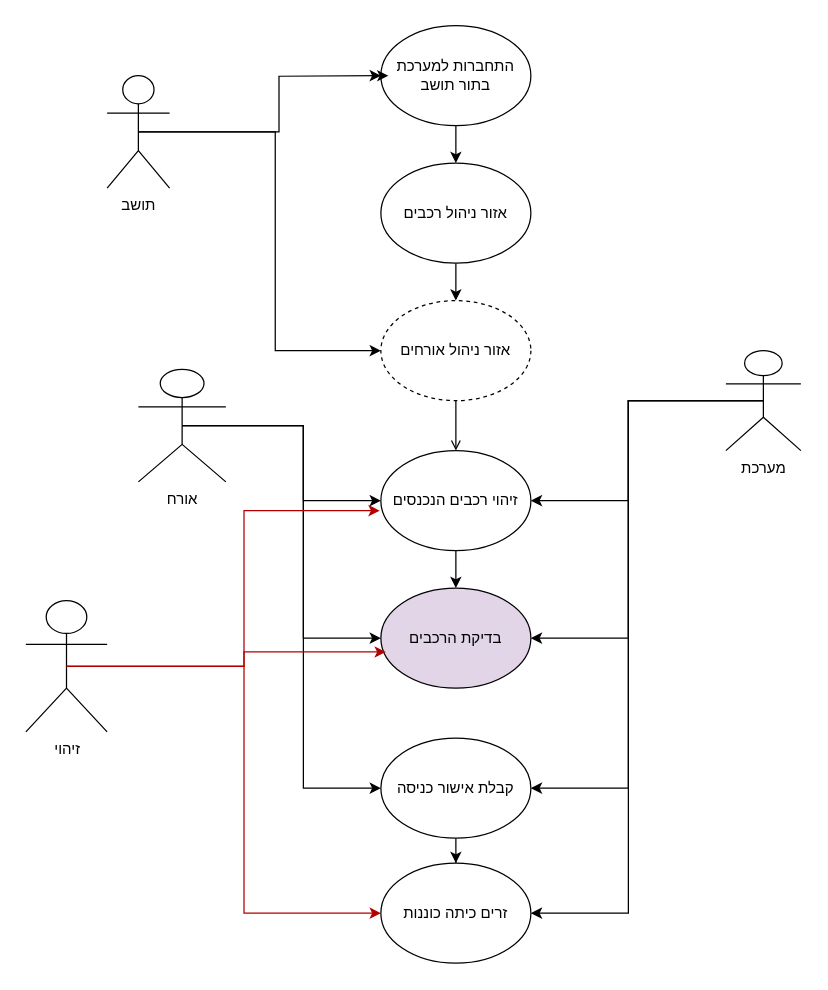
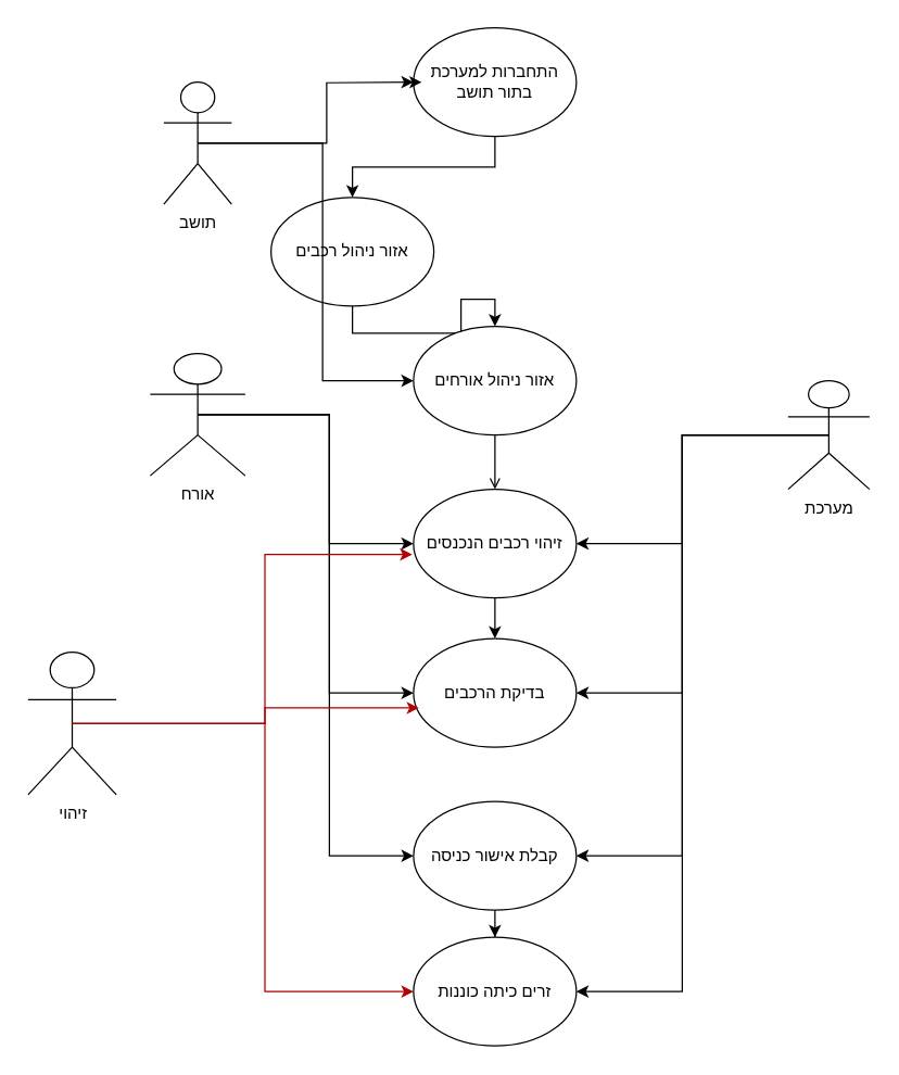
  <mxCell id="0" />
  <mxCell id="1" parent="0" />
  <mxCell id="2" value="" style="edgeStyle=orthogonalEdgeStyle;rounded=0;orthogonalLoop=1;jettySize=auto;html=1;" edge="1" parent="1" source="3" target="5"><mxGeometry relative="1" as="geometry" /></mxCell>
  <mxCell id="3" value="התחברות למערכת בתור תושב" style="ellipse;whiteSpace=wrap;html=1;" vertex="1" parent="1"><mxGeometry x="304" y="20" width="120" height="80" as="geometry" /></mxCell>
  <mxCell id="4" value="" style="edgeStyle=orthogonalEdgeStyle;rounded=0;orthogonalLoop=1;jettySize=auto;html=1;" edge="1" parent="1" source="5" target="7"><mxGeometry relative="1" as="geometry" /></mxCell>
- <mxCell id="5" value="אזור ניהול רכבים" style="ellipse;whiteSpace=wrap;html=1;" vertex="1" parent="1"><mxGeometry x="304" y="130" width="120" height="80" as="geometry" /></mxCell>
+ <mxCell id="5" value="אזור ניהול רכבים" style="ellipse;whiteSpace=wrap;html=1;" vertex="1" parent="1"><mxGeometry x="199" y="145" width="120" height="80" as="geometry" /></mxCell>
  <mxCell id="6" value="" style="edgeStyle=orthogonalEdgeStyle;rounded=0;orthogonalLoop=1;jettySize=auto;html=1;endArrow=open;" edge="1" parent="1" source="7" target="9"><mxGeometry relative="1" as="geometry" /></mxCell>
- <mxCell id="7" value="אזור ניהול אורחים" style="ellipse;whiteSpace=wrap;html=1;dashed=1;" vertex="1" parent="1"><mxGeometry x="304" y="240" width="120" height="80" as="geometry" /></mxCell>
+ <mxCell id="7" value="אזור ניהול אורחים" style="ellipse;whiteSpace=wrap;html=1;" vertex="1" parent="1"><mxGeometry x="304" y="240" width="120" height="80" as="geometry" /></mxCell>
  <mxCell id="8" value="" style="edgeStyle=orthogonalEdgeStyle;rounded=0;orthogonalLoop=1;jettySize=auto;html=1;" edge="1" parent="1" source="9" target="10"><mxGeometry relative="1" as="geometry" /></mxCell>
  <mxCell id="9" value="זיהוי רכבים הנכנסים" style="ellipse;whiteSpace=wrap;html=1;" vertex="1" parent="1"><mxGeometry x="304" y="360" width="120" height="80" as="geometry" /></mxCell>
- <mxCell id="10" value="בדיקת הרכבים" style="ellipse;whiteSpace=wrap;html=1;fillColor=#e1d5e7;" vertex="1" parent="1"><mxGeometry x="304" y="470" width="120" height="80" as="geometry" /></mxCell>
+ <mxCell id="10" value="בדיקת הרכבים" style="ellipse;whiteSpace=wrap;html=1;" vertex="1" parent="1"><mxGeometry x="304" y="470" width="120" height="80" as="geometry" /></mxCell>
  <mxCell id="11" value="" style="edgeStyle=orthogonalEdgeStyle;rounded=0;orthogonalLoop=1;jettySize=auto;html=1;" edge="1" parent="1" source="12" target="28"><mxGeometry relative="1" as="geometry" /></mxCell>
  <mxCell id="12" value="קבלת אישור כניסה" style="ellipse;whiteSpace=wrap;html=1;" vertex="1" parent="1"><mxGeometry x="304" y="590" width="120" height="80" as="geometry" /></mxCell>
  <mxCell id="13" style="edgeStyle=orthogonalEdgeStyle;rounded=0;orthogonalLoop=1;jettySize=auto;html=1;entryX=0;entryY=0.5;entryDx=0;entryDy=0;" edge="1" parent="1" target="3"><mxGeometry relative="1" as="geometry"><mxPoint x="300" y="60" as="sourcePoint" /></mxGeometry></mxCell>
  <mxCell id="14" style="edgeStyle=orthogonalEdgeStyle;rounded=0;orthogonalLoop=1;jettySize=auto;html=1;exitX=0.5;exitY=0.5;exitDx=0;exitDy=0;exitPerimeter=0;" edge="1" parent="1" source="16"><mxGeometry relative="1" as="geometry"><mxPoint x="310" y="60" as="targetPoint" /></mxGeometry></mxCell>
  <mxCell id="15" style="edgeStyle=orthogonalEdgeStyle;rounded=0;orthogonalLoop=1;jettySize=auto;html=1;exitX=0.5;exitY=0.5;exitDx=0;exitDy=0;exitPerimeter=0;entryX=0;entryY=0.5;entryDx=0;entryDy=0;" edge="1" parent="1" source="16" target="7"><mxGeometry relative="1" as="geometry" /></mxCell>
- <mxCell id="16" value="תושב" style="shape=umlActor;verticalLabelPosition=bottom;verticalAlign=top;html=1;outlineConnect=0;" vertex="1" parent="1"><mxGeometry x="85" y="60" width="50" height="90" as="geometry" /></mxCell>
+ <mxCell id="16" value="תושב" style="shape=umlActor;verticalLabelPosition=bottom;verticalAlign=top;html=1;outlineConnect=0;" vertex="1" parent="1"><mxGeometry x="120" y="60" width="50" height="90" as="geometry" /></mxCell>
  <mxCell id="17" style="edgeStyle=orthogonalEdgeStyle;rounded=0;orthogonalLoop=1;jettySize=auto;html=1;exitX=0.5;exitY=0.5;exitDx=0;exitDy=0;exitPerimeter=0;entryX=0;entryY=0.5;entryDx=0;entryDy=0;" edge="1" parent="1" source="20" target="9"><mxGeometry relative="1" as="geometry" /></mxCell>
  <mxCell id="18" style="edgeStyle=orthogonalEdgeStyle;rounded=0;orthogonalLoop=1;jettySize=auto;html=1;exitX=0.5;exitY=0.5;exitDx=0;exitDy=0;exitPerimeter=0;entryX=0;entryY=0.5;entryDx=0;entryDy=0;" edge="1" parent="1" source="20" target="12"><mxGeometry relative="1" as="geometry" /></mxCell>
  <mxCell id="19" style="edgeStyle=orthogonalEdgeStyle;rounded=0;orthogonalLoop=1;jettySize=auto;html=1;exitX=0.5;exitY=0.5;exitDx=0;exitDy=0;exitPerimeter=0;entryX=0;entryY=0.5;entryDx=0;entryDy=0;" edge="1" parent="1" source="20" target="10"><mxGeometry relative="1" as="geometry" /></mxCell>
- <mxCell id="20" value="אורח" style="shape=umlActor;verticalLabelPosition=bottom;verticalAlign=top;html=1;outlineConnect=0;" vertex="1" parent="1"><mxGeometry x="110" y="295" width="70" height="90" as="geometry" /></mxCell>
+ <mxCell id="20" value="אורח" style="shape=umlActor;verticalLabelPosition=bottom;verticalAlign=top;html=1;outlineConnect=0;" vertex="1" parent="1"><mxGeometry x="110" y="260" width="70" height="90" as="geometry" /></mxCell>
  <mxCell id="21" style="edgeStyle=orthogonalEdgeStyle;rounded=0;orthogonalLoop=1;jettySize=auto;html=1;exitX=0.5;exitY=0.5;exitDx=0;exitDy=0;exitPerimeter=0;entryX=0;entryY=0.5;entryDx=0;entryDy=0;fillColor=#e51400;strokeColor=#B20000;" edge="1" parent="1" source="22" target="28"><mxGeometry relative="1" as="geometry" /></mxCell>
  <mxCell id="22" value="זיהוי" style="shape=umlActor;verticalLabelPosition=bottom;verticalAlign=top;html=1;outlineConnect=0;" vertex="1" parent="1"><mxGeometry x="20" y="480" width="65" height="105" as="geometry" /></mxCell>
  <mxCell id="23" style="edgeStyle=orthogonalEdgeStyle;rounded=0;orthogonalLoop=1;jettySize=auto;html=1;exitX=0.5;exitY=0.5;exitDx=0;exitDy=0;exitPerimeter=0;entryX=1;entryY=0.5;entryDx=0;entryDy=0;" edge="1" parent="1" source="27" target="9"><mxGeometry relative="1" as="geometry" /></mxCell>
  <mxCell id="24" style="edgeStyle=orthogonalEdgeStyle;rounded=0;orthogonalLoop=1;jettySize=auto;html=1;exitX=0.5;exitY=0.5;exitDx=0;exitDy=0;exitPerimeter=0;entryX=1;entryY=0.5;entryDx=0;entryDy=0;" edge="1" parent="1" source="27" target="10"><mxGeometry relative="1" as="geometry" /></mxCell>
  <mxCell id="25" style="edgeStyle=orthogonalEdgeStyle;rounded=0;orthogonalLoop=1;jettySize=auto;html=1;exitX=0.5;exitY=0.5;exitDx=0;exitDy=0;exitPerimeter=0;entryX=1;entryY=0.5;entryDx=0;entryDy=0;" edge="1" parent="1" source="27" target="12"><mxGeometry relative="1" as="geometry" /></mxCell>
  <mxCell id="26" style="edgeStyle=orthogonalEdgeStyle;rounded=0;orthogonalLoop=1;jettySize=auto;html=1;exitX=0.5;exitY=0.5;exitDx=0;exitDy=0;exitPerimeter=0;entryX=1;entryY=0.5;entryDx=0;entryDy=0;" edge="1" parent="1" source="27" target="28"><mxGeometry relative="1" as="geometry" /></mxCell>
  <mxCell id="27" value="מערכת" style="shape=umlActor;verticalLabelPosition=bottom;verticalAlign=top;html=1;outlineConnect=0;" vertex="1" parent="1"><mxGeometry x="580" y="280" width="60" height="80" as="geometry" /></mxCell>
  <mxCell id="28" value="זרים כיתה כוננות" style="ellipse;whiteSpace=wrap;html=1;" vertex="1" parent="1"><mxGeometry x="304" y="690" width="120" height="80" as="geometry" /></mxCell>
  <mxCell id="29" style="edgeStyle=orthogonalEdgeStyle;rounded=0;orthogonalLoop=1;jettySize=auto;html=1;exitX=0.5;exitY=0.5;exitDx=0;exitDy=0;exitPerimeter=0;entryX=-0.008;entryY=0.6;entryDx=0;entryDy=0;entryPerimeter=0;fillColor=#e51400;strokeColor=#B20000;" edge="1" parent="1" source="22" target="9"><mxGeometry relative="1" as="geometry" /></mxCell>
  <mxCell id="30" style="edgeStyle=orthogonalEdgeStyle;rounded=0;orthogonalLoop=1;jettySize=auto;html=1;exitX=0.5;exitY=0.5;exitDx=0;exitDy=0;exitPerimeter=0;entryX=0.033;entryY=0.638;entryDx=0;entryDy=0;entryPerimeter=0;fillColor=#e51400;strokeColor=#B20000;" edge="1" parent="1" source="22" target="10"><mxGeometry relative="1" as="geometry" /></mxCell>
